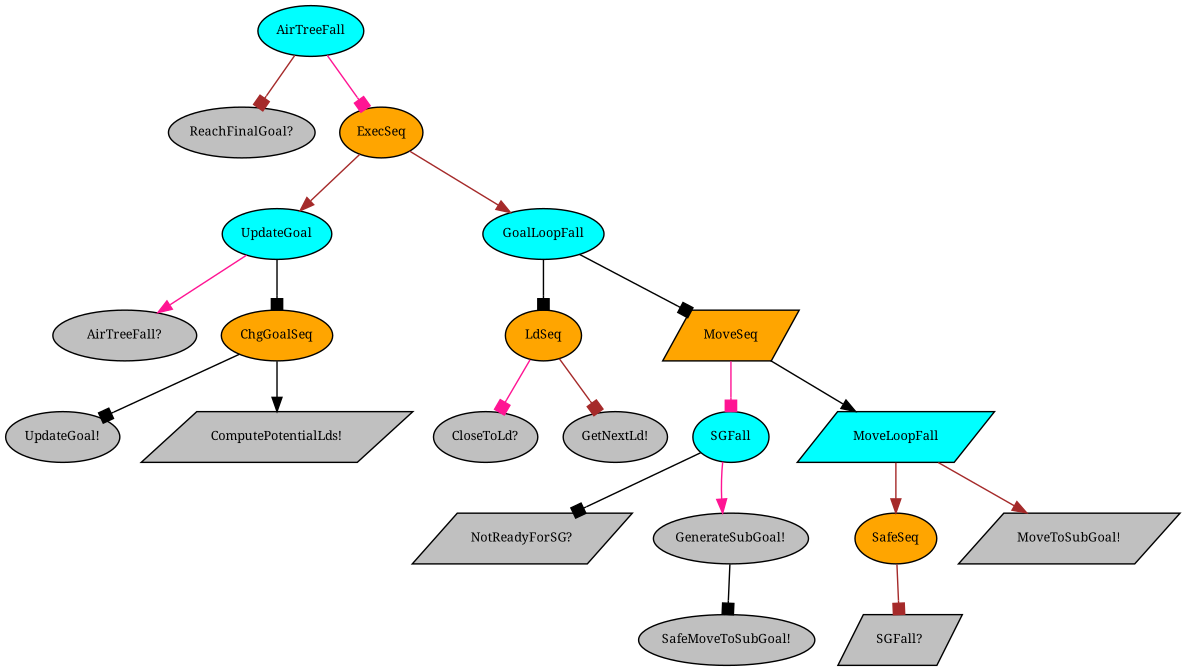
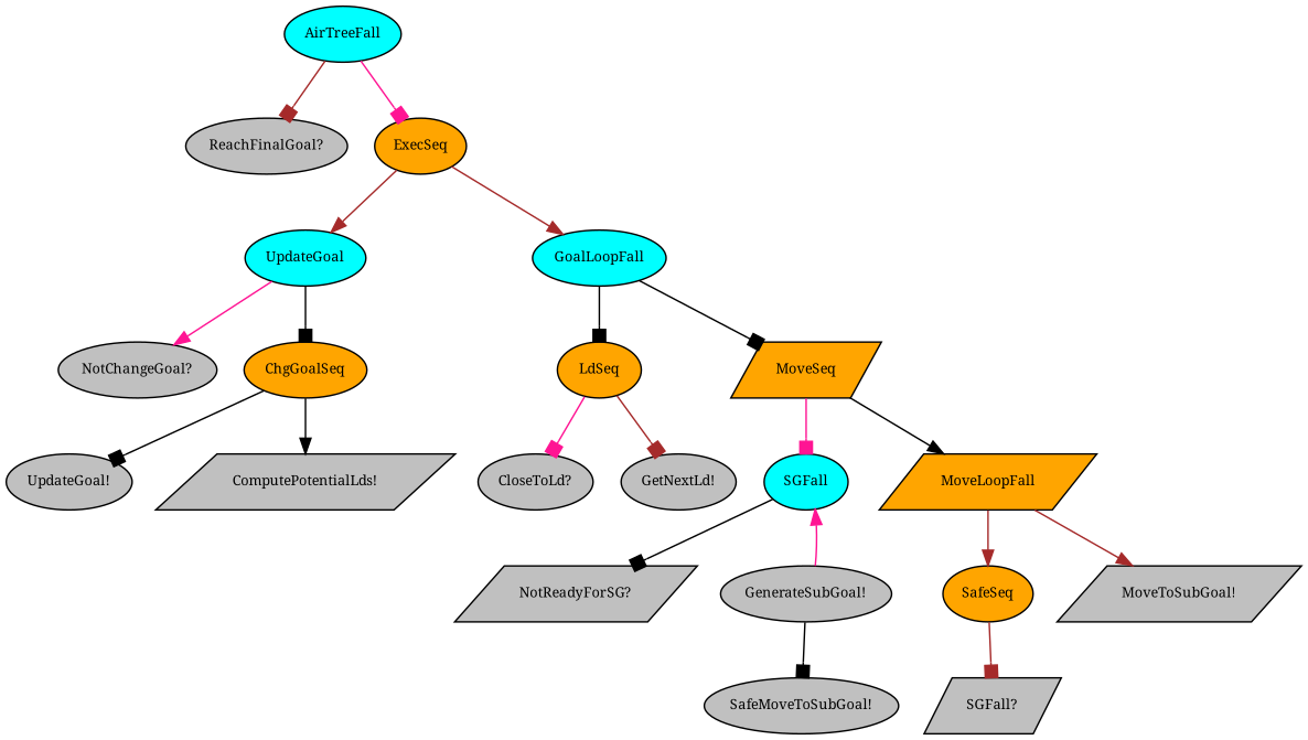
  digraph {
    fontname="Noto Serif"
    ordering=out
    node [fillcolor=gray fontcolor=black fontname="Noto Serif" fontsize=9 shape=ellipse style=filled]
    edge [arrowhead=box color=black fontname="Noto Serif"]
    n1 [fillcolor=cyan label=AirTreeFall]
    n2 [label="ReachFinalGoal?"]
    n3 [fillcolor=orange label=ExecSeq]
    n4 [fillcolor=cyan label=UpdateGoal]
    n5 [fillcolor=cyan label=GoalLoopFall]
-   n6 [label="AirTreeFall?"]
+   n6 [label="NotChangeGoal?"]
    n7 [fillcolor=orange label=ChgGoalSeq]
    n8 [fillcolor=orange label=LdSeq]
    n9 [fillcolor=orange label=MoveSeq shape=parallelogram]
    n10 [label="UpdateGoal!"]
    n11 [label="ComputePotentialLds!" shape=parallelogram]
    n12 [label="CloseToLd?"]
    n13 [label="GetNextLd!"]
    n14 [fillcolor=cyan label=SGFall]
-   n15 [fillcolor=cyan label=MoveLoopFall shape=parallelogram]
+   n15 [fillcolor=orange label=MoveLoopFall shape=parallelogram]
    n16 [label="NotReadyForSG?" shape=parallelogram]
    n17 [label="GenerateSubGoal!"]
    n18 [fillcolor=orange label=SafeSeq]
    n19 [label="MoveToSubGoal!" shape=parallelogram]
    n20 [label="SafeMoveToSubGoal!"]
    n21 [label="SGFall?" shape=parallelogram]
    n1 -> n2 [color=brown]
    n1 -> n3 [color=deeppink]
    n3 -> n4 [arrowhead=normal color=brown]
    n3 -> n5 [arrowhead=normal color=brown]
    n4 -> n6 [arrowhead=normal color=deeppink]
    n4 -> n7
    n5 -> n8
    n5 -> n9
    n7 -> n10
    n7 -> n11 [arrowhead=normal]
    n8 -> n12 [color=deeppink]
    n8 -> n13 [color=brown]
    n9 -> n14 [color=deeppink]
    n9 -> n15 [arrowhead=normal]
    n14 -> n16
-   n14 -> n17 [arrowhead=normal color=deeppink]
+   n17 -> n14 [arrowhead=normal color=deeppink]
    n15 -> n18 [arrowhead=normal color=brown]
    n15 -> n19 [arrowhead=normal color=brown]
    n17 -> n20
    n18 -> n21 [color=brown]
  }
